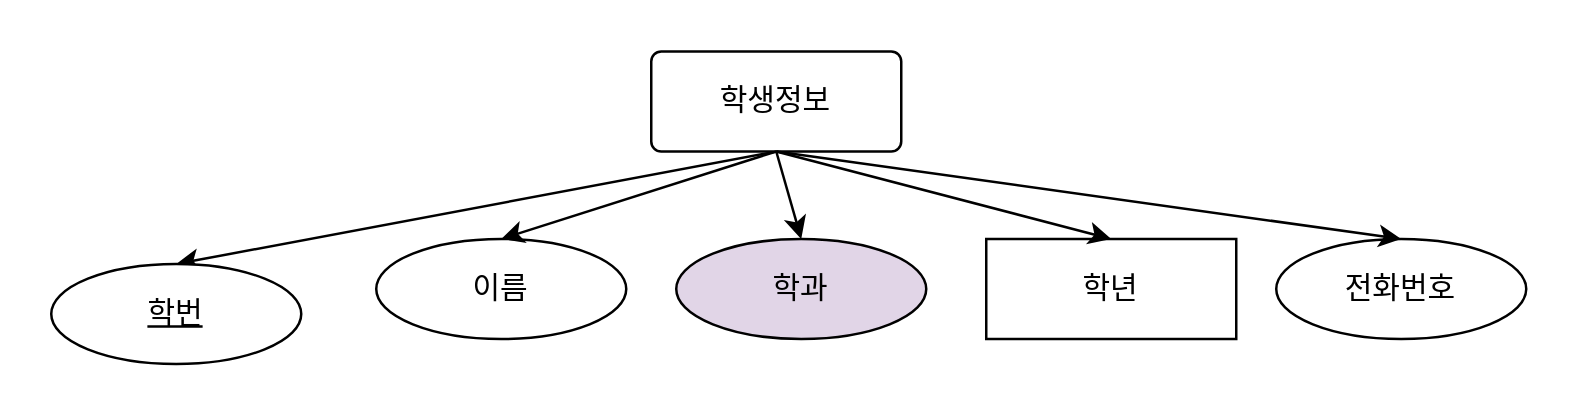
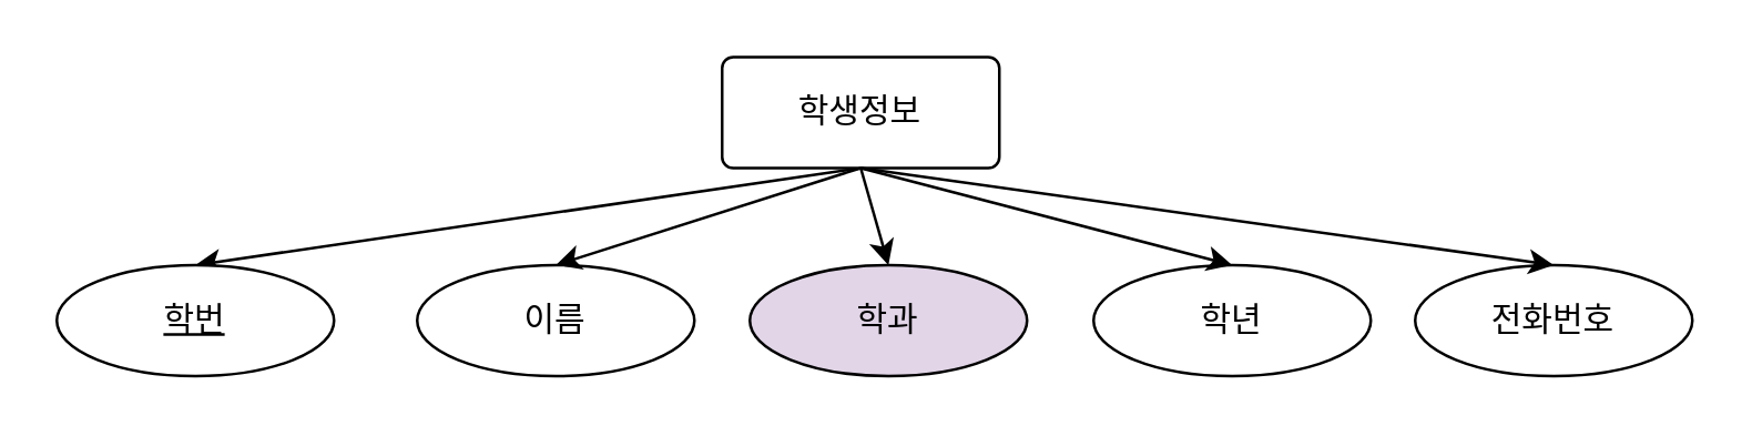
  <mxCell id="0" />
  <mxCell id="1" parent="0" />
  <mxCell id="2" style="rounded=0;orthogonalLoop=1;jettySize=auto;html=1;entryX=0.5;entryY=0;entryDx=0;entryDy=0;exitX=0.5;exitY=1;exitDx=0;exitDy=0;" edge="1" parent="1" source="3" target="4"><mxGeometry relative="1" as="geometry" /></mxCell>
  <mxCell id="3" value="학생정보" style="rounded=1;arcSize=10;whiteSpace=wrap;html=1;align=center;" vertex="1" parent="1"><mxGeometry x="260" y="20" width="100" height="40" as="geometry" /></mxCell>
- <mxCell id="4" value="학번" style="ellipse;whiteSpace=wrap;html=1;align=center;fontStyle=4;" vertex="1" parent="1"><mxGeometry x="20" y="105" width="100" height="40" as="geometry" /></mxCell>
+ <mxCell id="4" value="학번" style="ellipse;whiteSpace=wrap;html=1;align=center;fontStyle=4;" vertex="1" parent="1"><mxGeometry x="20" y="95" width="100" height="40" as="geometry" /></mxCell>
  <mxCell id="5" value="이름" style="ellipse;whiteSpace=wrap;html=1;align=center;" vertex="1" parent="1"><mxGeometry x="150" y="95" width="100" height="40" as="geometry" /></mxCell>
  <mxCell id="6" value="학과" style="ellipse;whiteSpace=wrap;html=1;align=center;fillColor=#e1d5e7;" vertex="1" parent="1"><mxGeometry x="270" y="95" width="100" height="40" as="geometry" /></mxCell>
- <mxCell id="7" value="학년" style="whiteSpace=wrap;html=1;align=center;rounded=0;" vertex="1" parent="1"><mxGeometry x="394" y="95" width="100" height="40" as="geometry" /></mxCell>
+ <mxCell id="7" value="학년" style="ellipse;whiteSpace=wrap;html=1;align=center;" vertex="1" parent="1"><mxGeometry x="394" y="95" width="100" height="40" as="geometry" /></mxCell>
  <mxCell id="8" value="전화번호" style="ellipse;whiteSpace=wrap;html=1;align=center;" vertex="1" parent="1"><mxGeometry x="510" y="95" width="100" height="40" as="geometry" /></mxCell>
  <mxCell id="9" style="rounded=0;orthogonalLoop=1;jettySize=auto;html=1;entryX=0.5;entryY=0;entryDx=0;entryDy=0;exitX=0.5;exitY=1;exitDx=0;exitDy=0;" edge="1" parent="1" source="3" target="5"><mxGeometry relative="1" as="geometry"><mxPoint x="330" y="55" as="sourcePoint" /><mxPoint x="80" y="105" as="targetPoint" /></mxGeometry></mxCell>
  <mxCell id="10" style="rounded=0;orthogonalLoop=1;jettySize=auto;html=1;entryX=0.5;entryY=0;entryDx=0;entryDy=0;exitX=0.5;exitY=1;exitDx=0;exitDy=0;" edge="1" parent="1" source="3" target="6"><mxGeometry relative="1" as="geometry"><mxPoint x="330" y="55" as="sourcePoint" /><mxPoint x="210" y="105" as="targetPoint" /></mxGeometry></mxCell>
  <mxCell id="11" style="rounded=0;orthogonalLoop=1;jettySize=auto;html=1;entryX=0.5;entryY=0;entryDx=0;entryDy=0;exitX=0.5;exitY=1;exitDx=0;exitDy=0;" edge="1" parent="1" source="3" target="7"><mxGeometry relative="1" as="geometry"><mxPoint x="360" y="65" as="sourcePoint" /><mxPoint x="330" y="105" as="targetPoint" /></mxGeometry></mxCell>
  <mxCell id="12" style="rounded=0;orthogonalLoop=1;jettySize=auto;html=1;entryX=0.5;entryY=0;entryDx=0;entryDy=0;exitX=0.5;exitY=1;exitDx=0;exitDy=0;" edge="1" parent="1" source="3" target="8"><mxGeometry relative="1" as="geometry"><mxPoint x="330" y="55" as="sourcePoint" /><mxPoint x="454" y="105" as="targetPoint" /></mxGeometry></mxCell>
